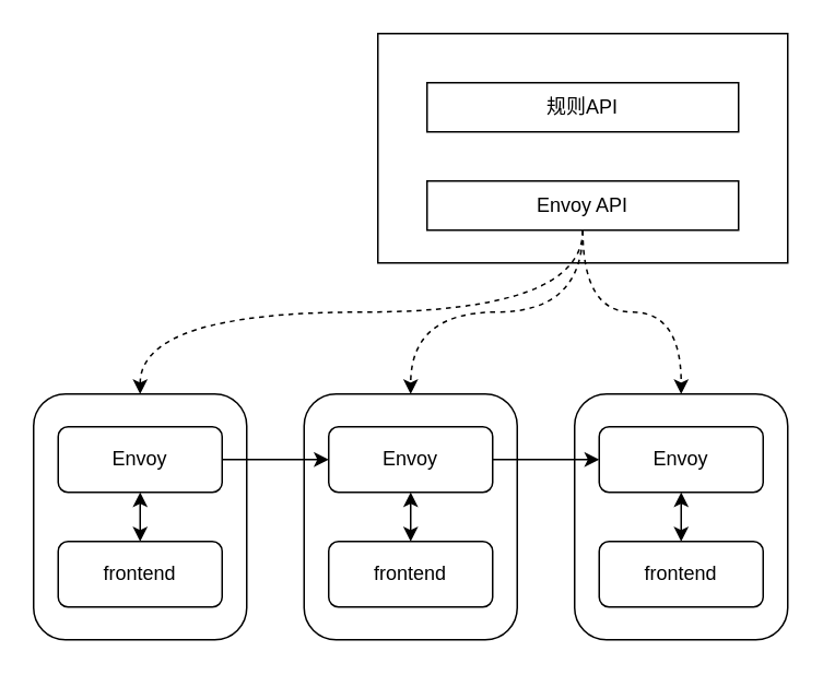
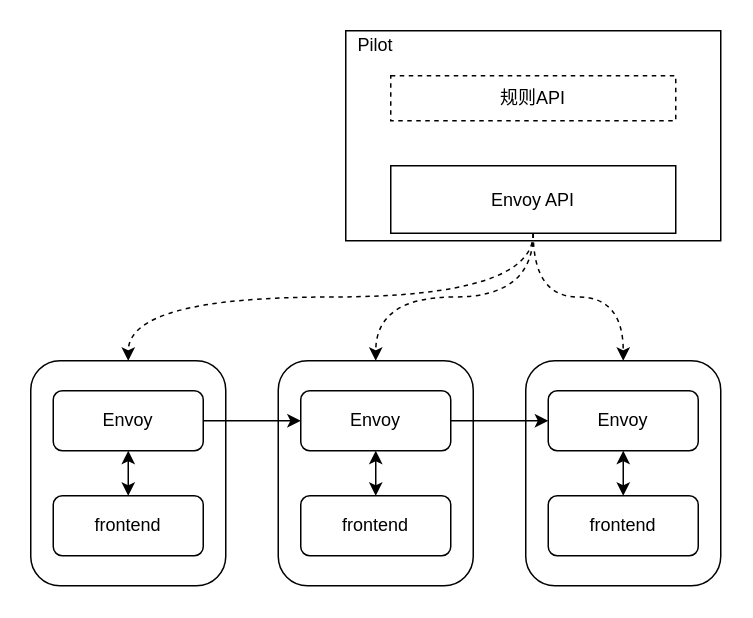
  <mxCell id="0" />
  <mxCell id="1" parent="0" />
  <mxCell id="2" value="" style="rounded=0;whiteSpace=wrap;html=1;" vertex="1" parent="1"><mxGeometry x="230" y="20" width="250" height="140" as="geometry" /></mxCell>
- <mxCell id="4" value="规则API" style="rounded=0;whiteSpace=wrap;html=1;" vertex="1" parent="1"><mxGeometry x="260" y="50" width="190" height="30" as="geometry" /></mxCell>
+ <mxCell id="3" value="Pilot" style="text;html=1;strokeColor=none;fillColor=none;align=center;verticalAlign=middle;whiteSpace=wrap;rounded=0;" vertex="1" parent="1"><mxGeometry x="230" y="20" width="40" height="20" as="geometry" /></mxCell>
+ <mxCell id="4" value="规则API" style="rounded=0;whiteSpace=wrap;html=1;dashed=1;" vertex="1" parent="1"><mxGeometry x="260" y="50" width="190" height="30" as="geometry" /></mxCell>
  <mxCell id="5" style="edgeStyle=orthogonalEdgeStyle;orthogonalLoop=1;jettySize=auto;html=1;entryX=0.5;entryY=0;entryDx=0;entryDy=0;startArrow=none;startFill=0;strokeColor=none;curved=1;" edge="1" parent="1" source="9" target="11"><mxGeometry relative="1" as="geometry" /></mxCell>
  <mxCell id="6" style="edgeStyle=orthogonalEdgeStyle;curved=1;orthogonalLoop=1;jettySize=auto;html=1;startArrow=none;startFill=0;dashed=1;exitX=0.5;exitY=1;exitDx=0;exitDy=0;" edge="1" parent="1" source="9" target="10"><mxGeometry relative="1" as="geometry" /></mxCell>
  <mxCell id="7" style="edgeStyle=orthogonalEdgeStyle;curved=1;orthogonalLoop=1;jettySize=auto;html=1;dashed=1;startArrow=none;startFill=0;" edge="1" parent="1" source="9" target="14"><mxGeometry relative="1" as="geometry" /></mxCell>
  <mxCell id="8" style="edgeStyle=orthogonalEdgeStyle;curved=1;orthogonalLoop=1;jettySize=auto;html=1;dashed=1;startArrow=none;startFill=0;" edge="1" parent="1" source="9" target="18"><mxGeometry relative="1" as="geometry" /></mxCell>
- <mxCell id="9" value="Envoy API" style="rounded=0;whiteSpace=wrap;html=1;" vertex="1" parent="1"><mxGeometry x="260" y="110" width="190" height="30" as="geometry" /></mxCell>
+ <mxCell id="9" value="Envoy API" style="rounded=0;whiteSpace=wrap;html=1;" vertex="1" parent="1"><mxGeometry x="260" y="110" width="190" height="45" as="geometry" /></mxCell>
  <mxCell id="10" value="" style="rounded=1;whiteSpace=wrap;html=1;" vertex="1" parent="1"><mxGeometry x="20" y="240" width="130" height="150" as="geometry" /></mxCell>
  <mxCell id="11" value="Envoy" style="rounded=1;whiteSpace=wrap;html=1;" vertex="1" parent="1"><mxGeometry x="35" y="260" width="100" height="40" as="geometry" /></mxCell>
  <mxCell id="12" style="edgeStyle=orthogonalEdgeStyle;rounded=0;orthogonalLoop=1;jettySize=auto;html=1;entryX=0.5;entryY=1;entryDx=0;entryDy=0;startArrow=classic;startFill=1;" edge="1" parent="1" source="13" target="11"><mxGeometry relative="1" as="geometry" /></mxCell>
  <mxCell id="13" value="frontend" style="rounded=1;whiteSpace=wrap;html=1;" vertex="1" parent="1"><mxGeometry x="35" y="330" width="100" height="40" as="geometry" /></mxCell>
  <mxCell id="14" value="" style="rounded=1;whiteSpace=wrap;html=1;" vertex="1" parent="1"><mxGeometry x="185" y="240" width="130" height="150" as="geometry" /></mxCell>
  <mxCell id="15" value="Envoy" style="rounded=1;whiteSpace=wrap;html=1;" vertex="1" parent="1"><mxGeometry x="200" y="260" width="100" height="40" as="geometry" /></mxCell>
  <mxCell id="16" style="edgeStyle=orthogonalEdgeStyle;rounded=0;orthogonalLoop=1;jettySize=auto;html=1;entryX=0.5;entryY=1;entryDx=0;entryDy=0;startArrow=classic;startFill=1;" edge="1" parent="1" source="17" target="15"><mxGeometry relative="1" as="geometry" /></mxCell>
  <mxCell id="17" value="frontend" style="rounded=1;whiteSpace=wrap;html=1;" vertex="1" parent="1"><mxGeometry x="200" y="330" width="100" height="40" as="geometry" /></mxCell>
  <mxCell id="18" value="" style="rounded=1;whiteSpace=wrap;html=1;" vertex="1" parent="1"><mxGeometry x="350" y="240" width="130" height="150" as="geometry" /></mxCell>
  <mxCell id="19" value="Envoy" style="rounded=1;whiteSpace=wrap;html=1;" vertex="1" parent="1"><mxGeometry x="365" y="260" width="100" height="40" as="geometry" /></mxCell>
  <mxCell id="20" style="edgeStyle=orthogonalEdgeStyle;rounded=0;orthogonalLoop=1;jettySize=auto;html=1;entryX=0.5;entryY=1;entryDx=0;entryDy=0;startArrow=classic;startFill=1;" edge="1" parent="1" source="21" target="19"><mxGeometry relative="1" as="geometry" /></mxCell>
  <mxCell id="21" value="frontend" style="rounded=1;whiteSpace=wrap;html=1;" vertex="1" parent="1"><mxGeometry x="365" y="330" width="100" height="40" as="geometry" /></mxCell>
  <mxCell id="22" style="edgeStyle=orthogonalEdgeStyle;rounded=0;orthogonalLoop=1;jettySize=auto;html=1;startArrow=none;startFill=0;" edge="1" parent="1" source="11" target="15"><mxGeometry relative="1" as="geometry" /></mxCell>
  <mxCell id="23" style="edgeStyle=orthogonalEdgeStyle;rounded=0;orthogonalLoop=1;jettySize=auto;html=1;entryX=0;entryY=0.5;entryDx=0;entryDy=0;startArrow=none;startFill=0;" edge="1" parent="1" source="15" target="19"><mxGeometry relative="1" as="geometry" /></mxCell>
